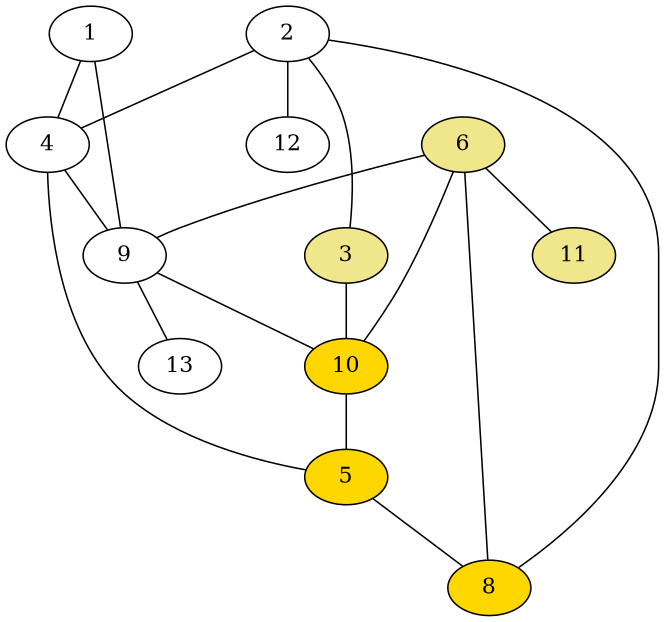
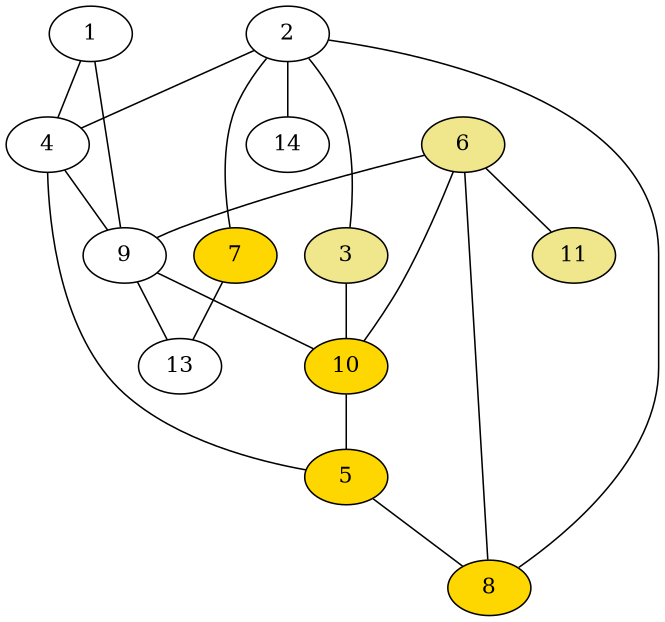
  graph {
    node [fillcolor=white style=filled]
    1
    9
    4
    10 [fillcolor=gold]
    13
    5 [fillcolor=gold]
    8 [fillcolor=gold]
    2
    3 [fillcolor=khaki]
-   12
+   7 [fillcolor=gold]
+   12 [label=14]
    6 [fillcolor=khaki]
    11 [fillcolor=khaki]
    1 -- 9
    1 -- 4
    9 -- 10
    9 -- 13
    4 -- 9
    4 -- 5
    10 -- 5
    5 -- 8
    2 -- 4
    2 -- 8
    2 -- 3
+   2 -- 7
    2 -- 12
    3 -- 10
+   7 -- 13
    6 -- 9
    6 -- 10
    6 -- 8
    6 -- 11
  }
